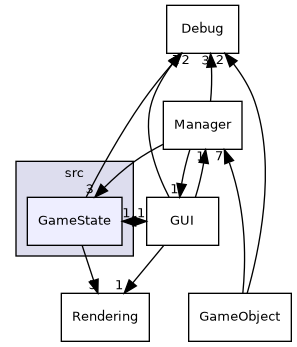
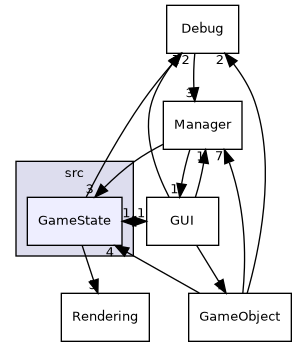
  digraph {
    compound=true
    node [fontname=Helvetica fontsize=10 shape=box]
    edge [headlabel=1 labeldistance=1.5 labelfontname=Helvetica labelfontsize=10]
    n1 [fillcolor="#eeeeff" label=GameState pencolor=black style=filled]
    n2 [label=Debug]
    n3 [label=Rendering]
    n4 [label=GUI]
    n5 [label=Manager]
    n6 [label=GameObject]
    subgraph cluster_1 {
      bgcolor="#ddddee"
      fontname=Helvetica
      fontsize=10
      label=src
      pencolor=black
      n1
    }
    n1 -> n2 [headlabel=2]
    n1 -> n3 [headlabel=5]
    n1 -> n4
    n4 -> n1
    n4 -> n2
-   n4 -> n3
+   n4 -> n6
    n4 -> n5
    n5 -> n1 [headlabel=3]
-   n5 -> n2 [headlabel=3]
+   n2 -> n5 [headlabel=3]
    n5 -> n4
+   n6 -> n1 [headlabel=4]
    n6 -> n2 [headlabel=2]
    n6 -> n5 [headlabel=7]
  }
